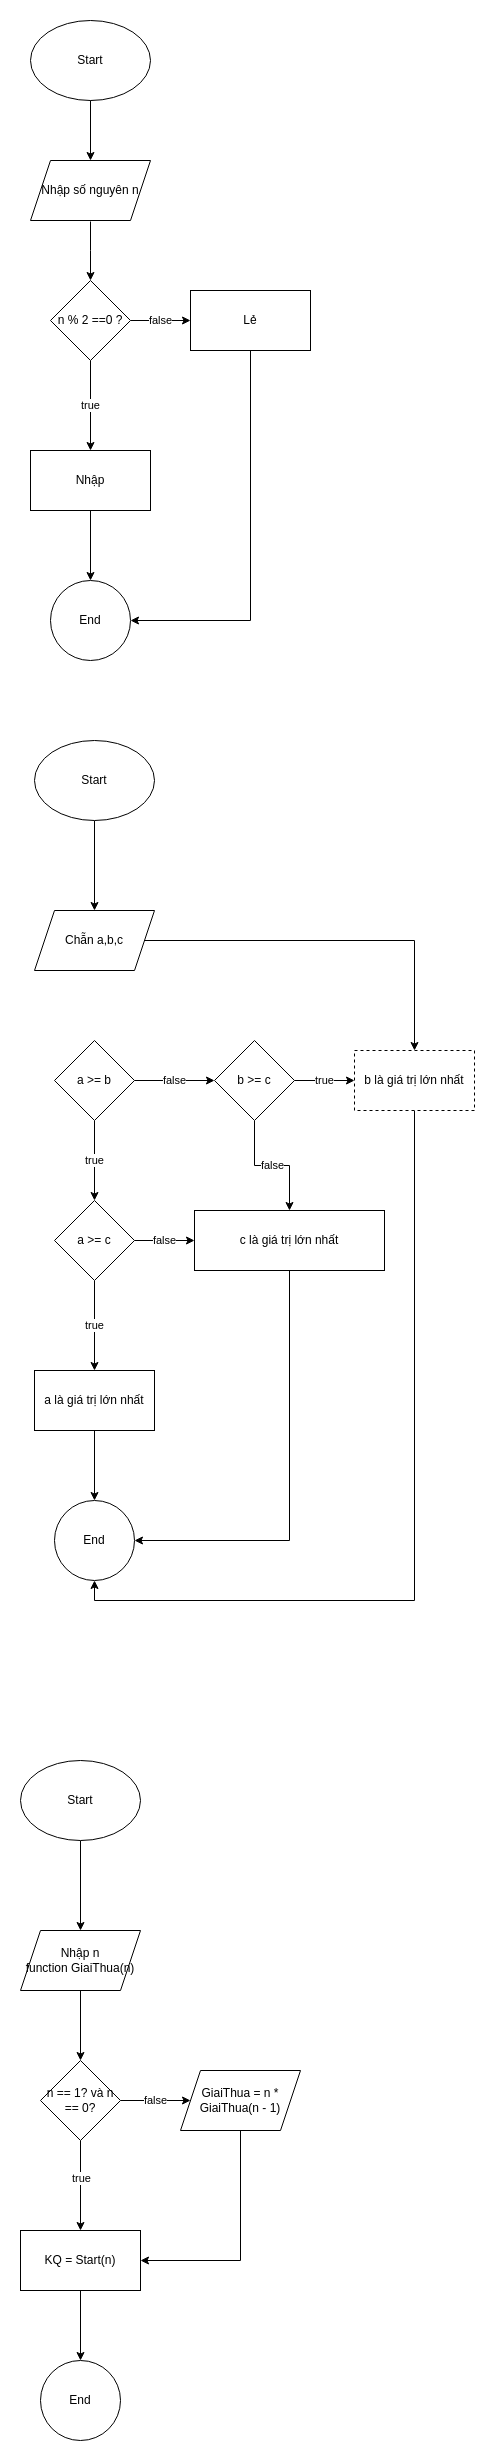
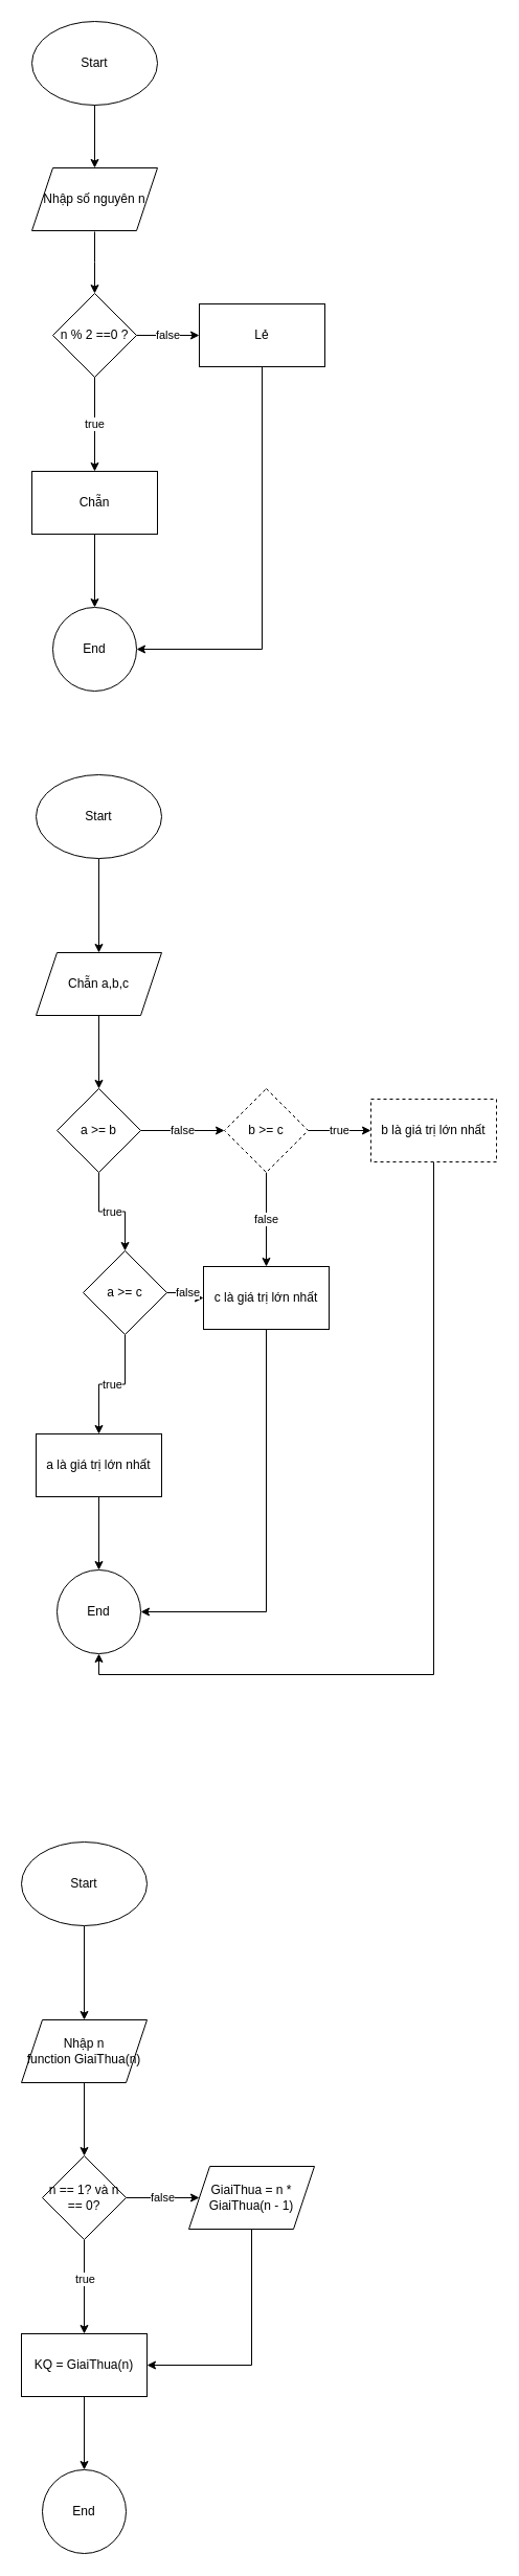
  <mxCell id="0" />
  <mxCell id="1" parent="0" />
  <mxCell id="2" value="Start" style="ellipse;whiteSpace=wrap;html=1;" vertex="1" parent="1"><mxGeometry x="30" y="20" width="120" height="80" as="geometry" /></mxCell>
  <mxCell id="3" value="" style="endArrow=classic;html=1;rounded=0;exitX=0.5;exitY=1;exitDx=0;exitDy=0;" edge="1" parent="1" source="2"><mxGeometry width="50" height="50" relative="1" as="geometry"><mxPoint x="70" y="210" as="sourcePoint" /><mxPoint x="90" y="160" as="targetPoint" /></mxGeometry></mxCell>
  <mxCell id="4" value="Nhập số nguyên n" style="shape=parallelogram;perimeter=parallelogramPerimeter;whiteSpace=wrap;html=1;fixedSize=1;" vertex="1" parent="1"><mxGeometry x="30" y="160" width="120" height="60" as="geometry" /></mxCell>
  <mxCell id="5" value="" style="endArrow=classic;html=1;rounded=0;" edge="1" parent="1"><mxGeometry width="50" height="50" relative="1" as="geometry"><mxPoint x="90" y="221" as="sourcePoint" /><mxPoint x="90" y="280" as="targetPoint" /><Array as="points"><mxPoint x="90" y="250" /></Array></mxGeometry></mxCell>
  <mxCell id="6" value="true" style="edgeStyle=orthogonalEdgeStyle;rounded=0;orthogonalLoop=1;jettySize=auto;html=1;" edge="1" parent="1" source="8" target="10"><mxGeometry relative="1" as="geometry" /></mxCell>
  <mxCell id="7" value="false" style="edgeStyle=orthogonalEdgeStyle;rounded=0;orthogonalLoop=1;jettySize=auto;html=1;" edge="1" parent="1" source="8" target="12"><mxGeometry relative="1" as="geometry" /></mxCell>
  <mxCell id="8" value="n % 2 ==0 ?" style="rhombus;whiteSpace=wrap;html=1;" vertex="1" parent="1"><mxGeometry x="50" y="280" width="80" height="80" as="geometry" /></mxCell>
  <mxCell id="9" value="" style="edgeStyle=orthogonalEdgeStyle;rounded=0;orthogonalLoop=1;jettySize=auto;html=1;" edge="1" parent="1" source="10" target="13"><mxGeometry relative="1" as="geometry" /></mxCell>
- <mxCell id="10" value="Nhập" style="whiteSpace=wrap;html=1;" vertex="1" parent="1"><mxGeometry x="30" y="450" width="120" height="60" as="geometry" /></mxCell>
+ <mxCell id="10" value="Chẵn" style="whiteSpace=wrap;html=1;" vertex="1" parent="1"><mxGeometry x="30" y="450" width="120" height="60" as="geometry" /></mxCell>
  <mxCell id="11" style="edgeStyle=orthogonalEdgeStyle;rounded=0;orthogonalLoop=1;jettySize=auto;html=1;entryX=1;entryY=0.5;entryDx=0;entryDy=0;" edge="1" parent="1" source="12" target="13"><mxGeometry relative="1" as="geometry"><Array as="points"><mxPoint x="250" y="620" /></Array></mxGeometry></mxCell>
  <mxCell id="12" value="Lẻ" style="whiteSpace=wrap;html=1;" vertex="1" parent="1"><mxGeometry x="190" y="290" width="120" height="60" as="geometry" /></mxCell>
  <mxCell id="13" value="End" style="ellipse;whiteSpace=wrap;html=1;" vertex="1" parent="1"><mxGeometry x="50" y="580" width="80" height="80" as="geometry" /></mxCell>
  <mxCell id="14" value="" style="edgeStyle=orthogonalEdgeStyle;rounded=0;orthogonalLoop=1;jettySize=auto;html=1;" edge="1" parent="1" source="15" target="17"><mxGeometry relative="1" as="geometry" /></mxCell>
  <mxCell id="15" value="Start" style="ellipse;whiteSpace=wrap;html=1;" vertex="1" parent="1"><mxGeometry x="34" y="740" width="120" height="80" as="geometry" /></mxCell>
- <mxCell id="16" value="" style="edgeStyle=orthogonalEdgeStyle;rounded=0;orthogonalLoop=1;jettySize=auto;html=1;" edge="1" parent="1" source="17" target="32"><mxGeometry relative="1" as="geometry" /></mxCell>
+ <mxCell id="16" value="" style="edgeStyle=orthogonalEdgeStyle;rounded=0;orthogonalLoop=1;jettySize=auto;html=1;" edge="1" parent="1" source="17" target="20"><mxGeometry relative="1" as="geometry" /></mxCell>
  <mxCell id="17" value="Chẵn a,b,c" style="shape=parallelogram;perimeter=parallelogramPerimeter;whiteSpace=wrap;html=1;fixedSize=1;" vertex="1" parent="1"><mxGeometry x="34" y="910" width="120" height="60" as="geometry" /></mxCell>
  <mxCell id="18" value="true" style="edgeStyle=orthogonalEdgeStyle;rounded=0;orthogonalLoop=1;jettySize=auto;html=1;" edge="1" parent="1" source="20" target="23"><mxGeometry relative="1" as="geometry" /></mxCell>
  <mxCell id="19" value="false" style="edgeStyle=orthogonalEdgeStyle;rounded=0;orthogonalLoop=1;jettySize=auto;html=1;" edge="1" parent="1" source="20" target="26"><mxGeometry relative="1" as="geometry" /></mxCell>
  <mxCell id="20" value="a &amp;gt;= b" style="rhombus;whiteSpace=wrap;html=1;" vertex="1" parent="1"><mxGeometry x="54" y="1040" width="80" height="80" as="geometry" /></mxCell>
  <mxCell id="21" value="true" style="edgeStyle=orthogonalEdgeStyle;rounded=0;orthogonalLoop=1;jettySize=auto;html=1;" edge="1" parent="1" source="23" target="28"><mxGeometry relative="1" as="geometry" /></mxCell>
  <mxCell id="22" value="false" style="edgeStyle=orthogonalEdgeStyle;rounded=0;orthogonalLoop=1;jettySize=auto;html=1;" edge="1" parent="1" source="23" target="30"><mxGeometry relative="1" as="geometry" /></mxCell>
- <mxCell id="23" value="a &amp;gt;= c" style="rhombus;whiteSpace=wrap;html=1;" vertex="1" parent="1"><mxGeometry x="54" y="1200" width="80" height="80" as="geometry" /></mxCell>
+ <mxCell id="23" value="a &amp;gt;= c" style="rhombus;whiteSpace=wrap;html=1;" vertex="1" parent="1"><mxGeometry x="79" y="1195" width="80" height="80" as="geometry" /></mxCell>
  <mxCell id="24" value="true" style="edgeStyle=orthogonalEdgeStyle;rounded=0;orthogonalLoop=1;jettySize=auto;html=1;" edge="1" parent="1" source="26" target="32"><mxGeometry relative="1" as="geometry" /></mxCell>
  <mxCell id="25" value="false" style="edgeStyle=orthogonalEdgeStyle;rounded=0;orthogonalLoop=1;jettySize=auto;html=1;exitX=0.5;exitY=1;exitDx=0;exitDy=0;entryX=0.5;entryY=0;entryDx=0;entryDy=0;" edge="1" parent="1" source="26" target="30"><mxGeometry relative="1" as="geometry" /></mxCell>
- <mxCell id="26" value="b &amp;gt;= c" style="rhombus;whiteSpace=wrap;html=1;" vertex="1" parent="1"><mxGeometry x="214" y="1040" width="80" height="80" as="geometry" /></mxCell>
+ <mxCell id="26" value="b &amp;gt;= c" style="rhombus;whiteSpace=wrap;html=1;dashed=1;" vertex="1" parent="1"><mxGeometry x="214" y="1040" width="80" height="80" as="geometry" /></mxCell>
  <mxCell id="27" value="" style="edgeStyle=orthogonalEdgeStyle;rounded=0;orthogonalLoop=1;jettySize=auto;html=1;" edge="1" parent="1" source="28" target="33"><mxGeometry relative="1" as="geometry" /></mxCell>
  <mxCell id="28" value="a là giá trị lớn nhất" style="whiteSpace=wrap;html=1;" vertex="1" parent="1"><mxGeometry x="34" y="1370" width="120" height="60" as="geometry" /></mxCell>
  <mxCell id="29" style="edgeStyle=orthogonalEdgeStyle;rounded=0;orthogonalLoop=1;jettySize=auto;html=1;exitX=0.5;exitY=1;exitDx=0;exitDy=0;entryX=1;entryY=0.5;entryDx=0;entryDy=0;" edge="1" parent="1" source="30" target="33"><mxGeometry relative="1" as="geometry" /></mxCell>
- <mxCell id="30" value="c là giá trị lớn nhất" style="whiteSpace=wrap;html=1;" vertex="1" parent="1"><mxGeometry x="194" y="1210" width="190" height="60" as="geometry" /></mxCell>
+ <mxCell id="30" value="c là giá trị lớn nhất" style="whiteSpace=wrap;html=1;" vertex="1" parent="1"><mxGeometry x="194" y="1210" width="120" height="60" as="geometry" /></mxCell>
  <mxCell id="31" style="edgeStyle=orthogonalEdgeStyle;rounded=0;orthogonalLoop=1;jettySize=auto;html=1;exitX=0.5;exitY=1;exitDx=0;exitDy=0;entryX=0.5;entryY=1;entryDx=0;entryDy=0;" edge="1" parent="1" source="32" target="33"><mxGeometry relative="1" as="geometry" /></mxCell>
  <mxCell id="32" value="b là giá trị lớn nhất" style="whiteSpace=wrap;html=1;dashed=1;" vertex="1" parent="1"><mxGeometry x="354" y="1050" width="120" height="60" as="geometry" /></mxCell>
  <mxCell id="33" value="End" style="ellipse;whiteSpace=wrap;html=1;" vertex="1" parent="1"><mxGeometry x="54" y="1500" width="80" height="80" as="geometry" /></mxCell>
  <mxCell id="34" value="" style="edgeStyle=orthogonalEdgeStyle;rounded=0;orthogonalLoop=1;jettySize=auto;html=1;" edge="1" parent="1" source="35" target="37"><mxGeometry relative="1" as="geometry" /></mxCell>
  <mxCell id="35" value="Start" style="ellipse;whiteSpace=wrap;html=1;" vertex="1" parent="1"><mxGeometry x="20" y="1760" width="120" height="80" as="geometry" /></mxCell>
  <mxCell id="36" value="" style="edgeStyle=orthogonalEdgeStyle;rounded=0;orthogonalLoop=1;jettySize=auto;html=1;" edge="1" parent="1" source="37" target="41"><mxGeometry relative="1" as="geometry" /></mxCell>
  <mxCell id="37" value="Nhập n&lt;br&gt;function GiaiThua(n)" style="shape=parallelogram;perimeter=parallelogramPerimeter;whiteSpace=wrap;html=1;fixedSize=1;" vertex="1" parent="1"><mxGeometry x="20" y="1930" width="120" height="60" as="geometry" /></mxCell>
  <mxCell id="38" value="" style="edgeStyle=orthogonalEdgeStyle;rounded=0;orthogonalLoop=1;jettySize=auto;html=1;" edge="1" parent="1" source="41" target="43"><mxGeometry relative="1" as="geometry" /></mxCell>
  <mxCell id="39" value="true" style="edgeLabel;html=1;align=center;verticalAlign=middle;resizable=0;points=[];" vertex="1" connectable="0" parent="38"><mxGeometry x="-0.172" relative="1" as="geometry"><mxPoint as="offset" /></mxGeometry></mxCell>
  <mxCell id="40" value="false" style="edgeStyle=orthogonalEdgeStyle;rounded=0;orthogonalLoop=1;jettySize=auto;html=1;" edge="1" parent="1" source="41" target="45"><mxGeometry relative="1" as="geometry" /></mxCell>
  <mxCell id="41" value="n == 1? và n == 0?" style="rhombus;whiteSpace=wrap;html=1;" vertex="1" parent="1"><mxGeometry x="40" y="2060" width="80" height="80" as="geometry" /></mxCell>
  <mxCell id="42" value="" style="edgeStyle=orthogonalEdgeStyle;rounded=0;orthogonalLoop=1;jettySize=auto;html=1;" edge="1" parent="1" source="43" target="46"><mxGeometry relative="1" as="geometry" /></mxCell>
- <mxCell id="43" value="KQ = Start(n)" style="whiteSpace=wrap;html=1;" vertex="1" parent="1"><mxGeometry x="20" y="2230" width="120" height="60" as="geometry" /></mxCell>
+ <mxCell id="43" value="KQ = GiaiThua(n)" style="whiteSpace=wrap;html=1;" vertex="1" parent="1"><mxGeometry x="20" y="2230" width="120" height="60" as="geometry" /></mxCell>
  <mxCell id="44" style="edgeStyle=orthogonalEdgeStyle;rounded=0;orthogonalLoop=1;jettySize=auto;html=1;entryX=1;entryY=0.5;entryDx=0;entryDy=0;" edge="1" parent="1" source="45" target="43"><mxGeometry relative="1" as="geometry"><Array as="points"><mxPoint x="240" y="2260" /></Array></mxGeometry></mxCell>
  <mxCell id="45" value="GiaiThua = n * GiaiThua(n - 1)" style="shape=parallelogram;perimeter=parallelogramPerimeter;whiteSpace=wrap;html=1;fixedSize=1;" vertex="1" parent="1"><mxGeometry x="180" y="2070" width="120" height="60" as="geometry" /></mxCell>
  <mxCell id="46" value="End" style="ellipse;whiteSpace=wrap;html=1;" vertex="1" parent="1"><mxGeometry x="40" y="2360" width="80" height="80" as="geometry" /></mxCell>
